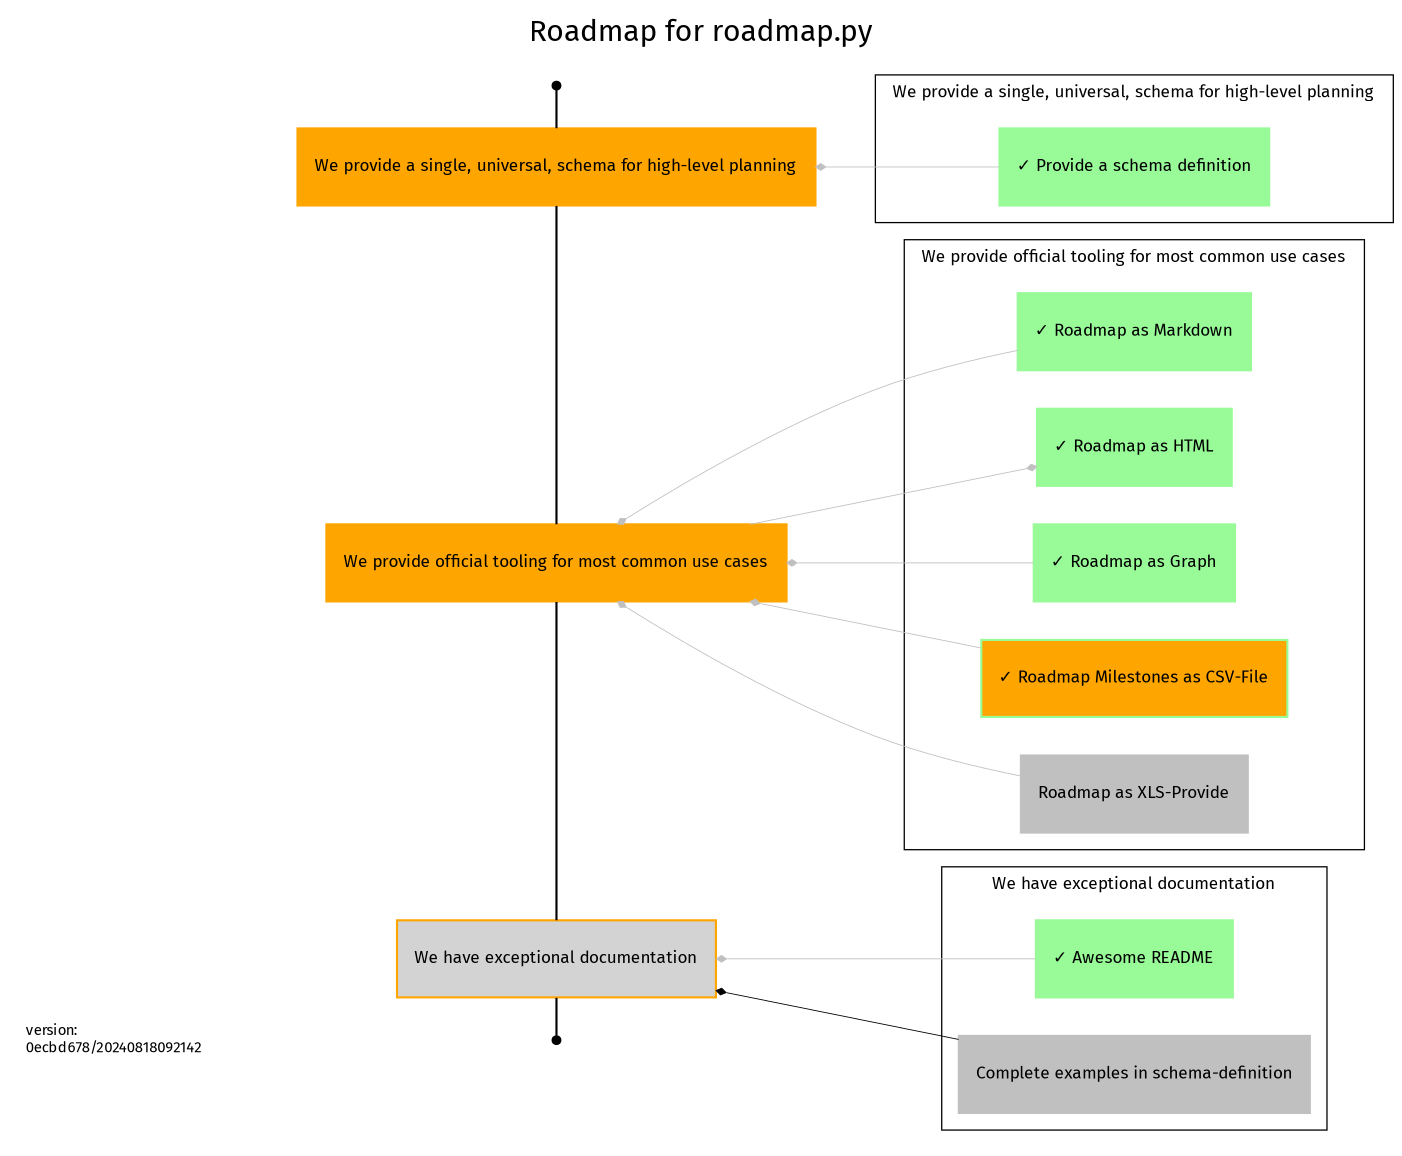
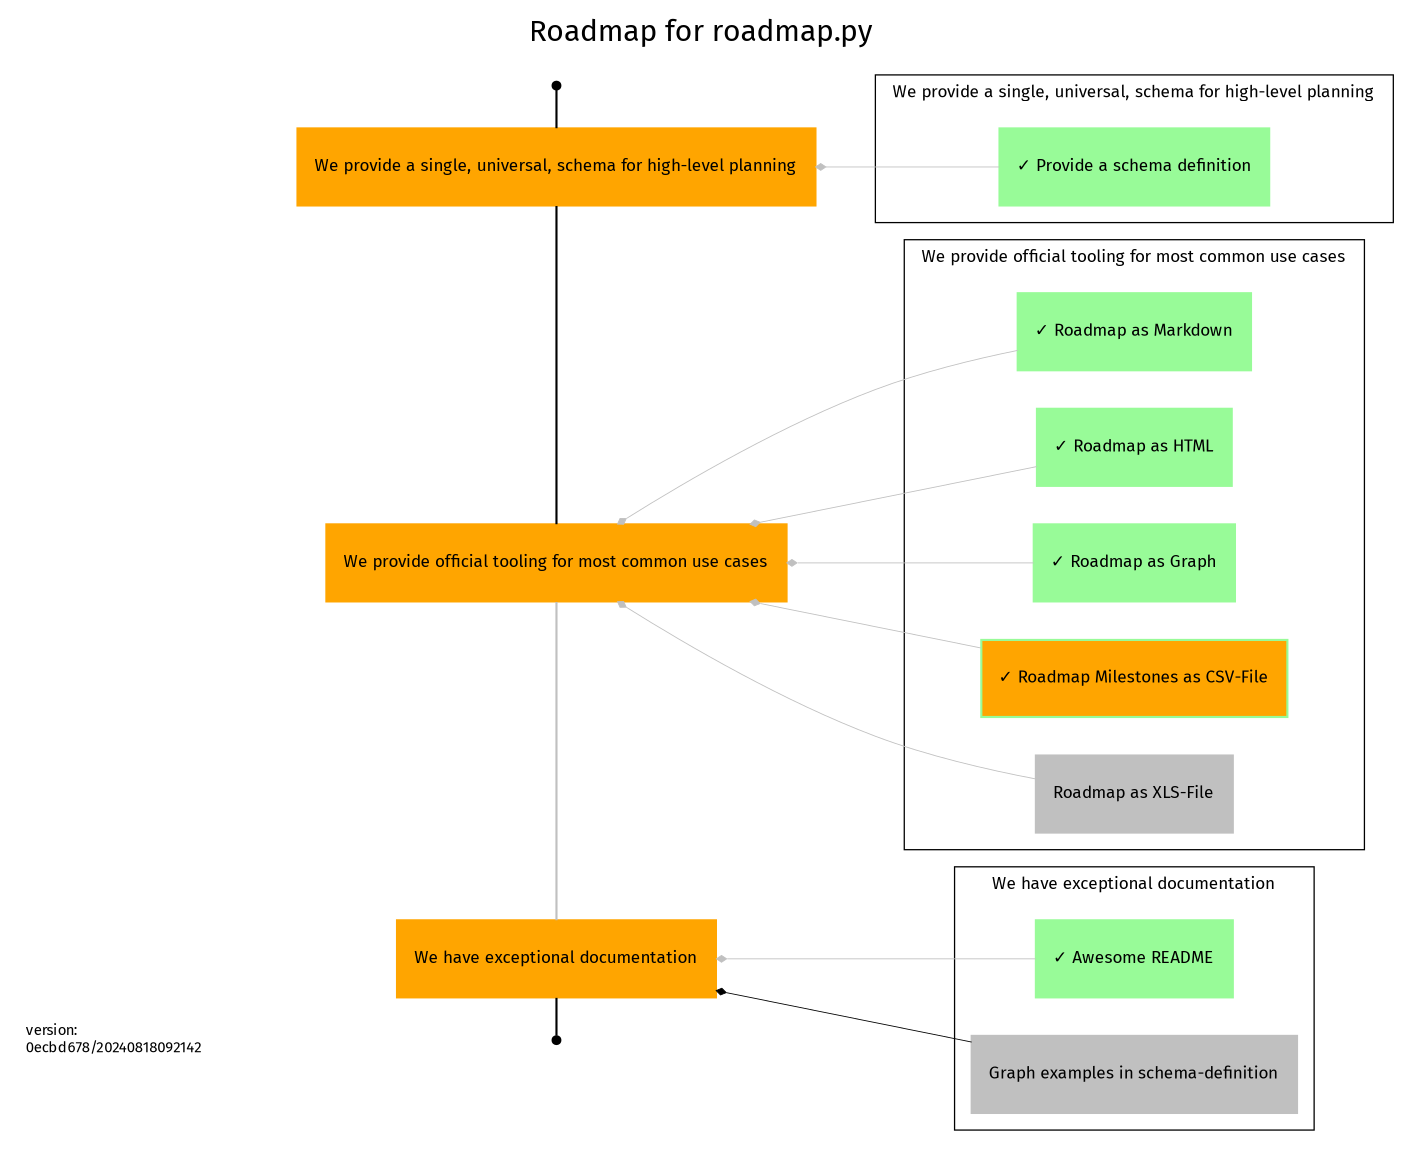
  digraph {
    fontname="Fira Sans"
    label="Roadmap for roadmap.py"
    labelloc=t
    rankdir=RL
    node [fontname="Fira Sans" fontsize=8 shape=rectangle style=filled color=palegreen]
    edge [arrowhead=diamond fontname="Fira Sans" group=dependencies weight=5 arrowsize=0.4 color=grey penwidth=0.4]
    n1 [label=Start shape=point color=""]
    n2 [color=orange label="We provide a single, universal, schema for high-level planning"]
    n3 [label=End shape=point color=""]
    n4 [color=orange label="We provide official tooling for most common use cases"]
-   n5 [color=orange label="We have exceptional documentation" fillcolor=lightgrey]
+   n5 [color=orange label="We have exceptional documentation"]
    n6 [label="✓ Provide a schema definition"]
    n7 [label="✓ Roadmap as Markdown"]
    n8 [label="✓ Roadmap as HTML"]
    n9 [label="✓ Roadmap as Graph"]
    n10 [fillcolor=orange label="✓ Roadmap Milestones as CSV-File"]
-   n11 [color=grey label="Roadmap as XLS-Provide"]
+   n11 [color=grey label="Roadmap as XLS-File"]
    n12 [label="✓ Awesome README"]
-   n13 [color=grey label="Complete examples in schema-definition"]
+   n13 [color=grey label="Graph examples in schema-definition"]
    n14 [color=white fontsize=7 label="version:\l0ecbd678/20240818092142\l" shape=box]
    subgraph sub_1 {
      rank=same
      n1
      n2
      n3
      n4
      n5
    }
    subgraph cluster_2 {
      fontsize=8
      label="We provide a single, universal, schema for high-level planning"
      penwidth=0.6
      n6
    }
    subgraph cluster_3 {
      fontsize=8
      label="We provide official tooling for most common use cases"
      penwidth=0.6
      n7
      n8
      n9
      n10
      n11
    }
    subgraph cluster_4 {
      fontsize=8
      label="We have exceptional documentation"
      penwidth=0.6
      n12
      n13
    }
    subgraph sub_5 {
      subgraph sub_6 {
        rank=sink
        n14
      }
    }
    n1 -> n2 [arrowhead=none group=milestones weight=1 arrowsize="" color="" penwidth=""]
    n2 -> n4 [arrowhead=none group=milestones weight=1 arrowsize="" color="" penwidth=""]
-   n4 -> n5 [arrowhead=none group=milestones weight=1 arrowsize="" color="" penwidth=""]
+   n4 -> n5 [arrowhead=none group=milestones weight=1 arrowsize="" penwidth=""]
    n5 -> n3 [arrowhead=none group=milestones weight=1 arrowsize="" color="" penwidth=""]
    n6 -> n2
    n7 -> n4
-   n4 -> n8
+   n8 -> n4
    n9 -> n4
    n10 -> n4
    n11 -> n4
    n12 -> n5
    n13 -> n5 [color=black]
  }
